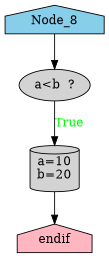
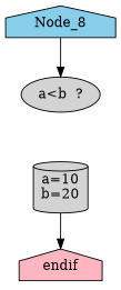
  digraph {
    node [fillcolor=lightgrey shape=house style=filled]
    n1 [label="a<b  ?" shape=ellipse]
    n2 [label="a=10\nb=20" shape=cylinder]
    n3 [fillcolor=lightpink label=endif]
    n4 [fillcolor=skyblue label=Node_8]
-   n1 -> n2 [fontcolor=GREEN label=True]
    n2 -> n3
    n4 -> n1
  }
